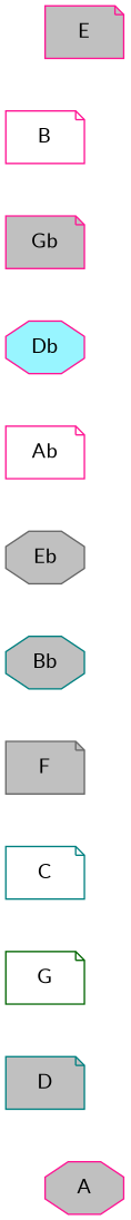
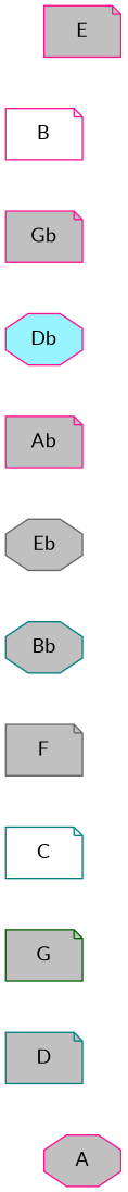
  graph {
    fontname=Lato
    mindist=.1
    node [color=deeppink fillcolor=gray fontname=Lato margin=0 shape=note style=filled]
    edge [fontname=Lato style=invis]
    E
    B [fillcolor=white]
    Gb
    Db [fillcolor=cadetblue1 shape=octagon]
-   Ab [fillcolor=white]
+   Ab
    Eb [color=gray40 shape=octagon]
    Bb [color=teal shape=octagon]
    F [color=gray40]
    C [color=teal fillcolor=white]
-   G [color=darkgreen fillcolor=white]
+   G [color=darkgreen]
    D [color=teal]
    A [shape=octagon]
    subgraph sub_1 {
      E
      B
      Gb
      Db
      Ab
      Eb
      Bb
      F
      C
      G
      D
      A
    }
    E -- B
    B -- Gb
    Gb -- Db
    Db -- Ab
    Ab -- Eb
    Eb -- Bb
    Bb -- F
    F -- C
    C -- G
    G -- D
    D -- A
    A -- E
  }
